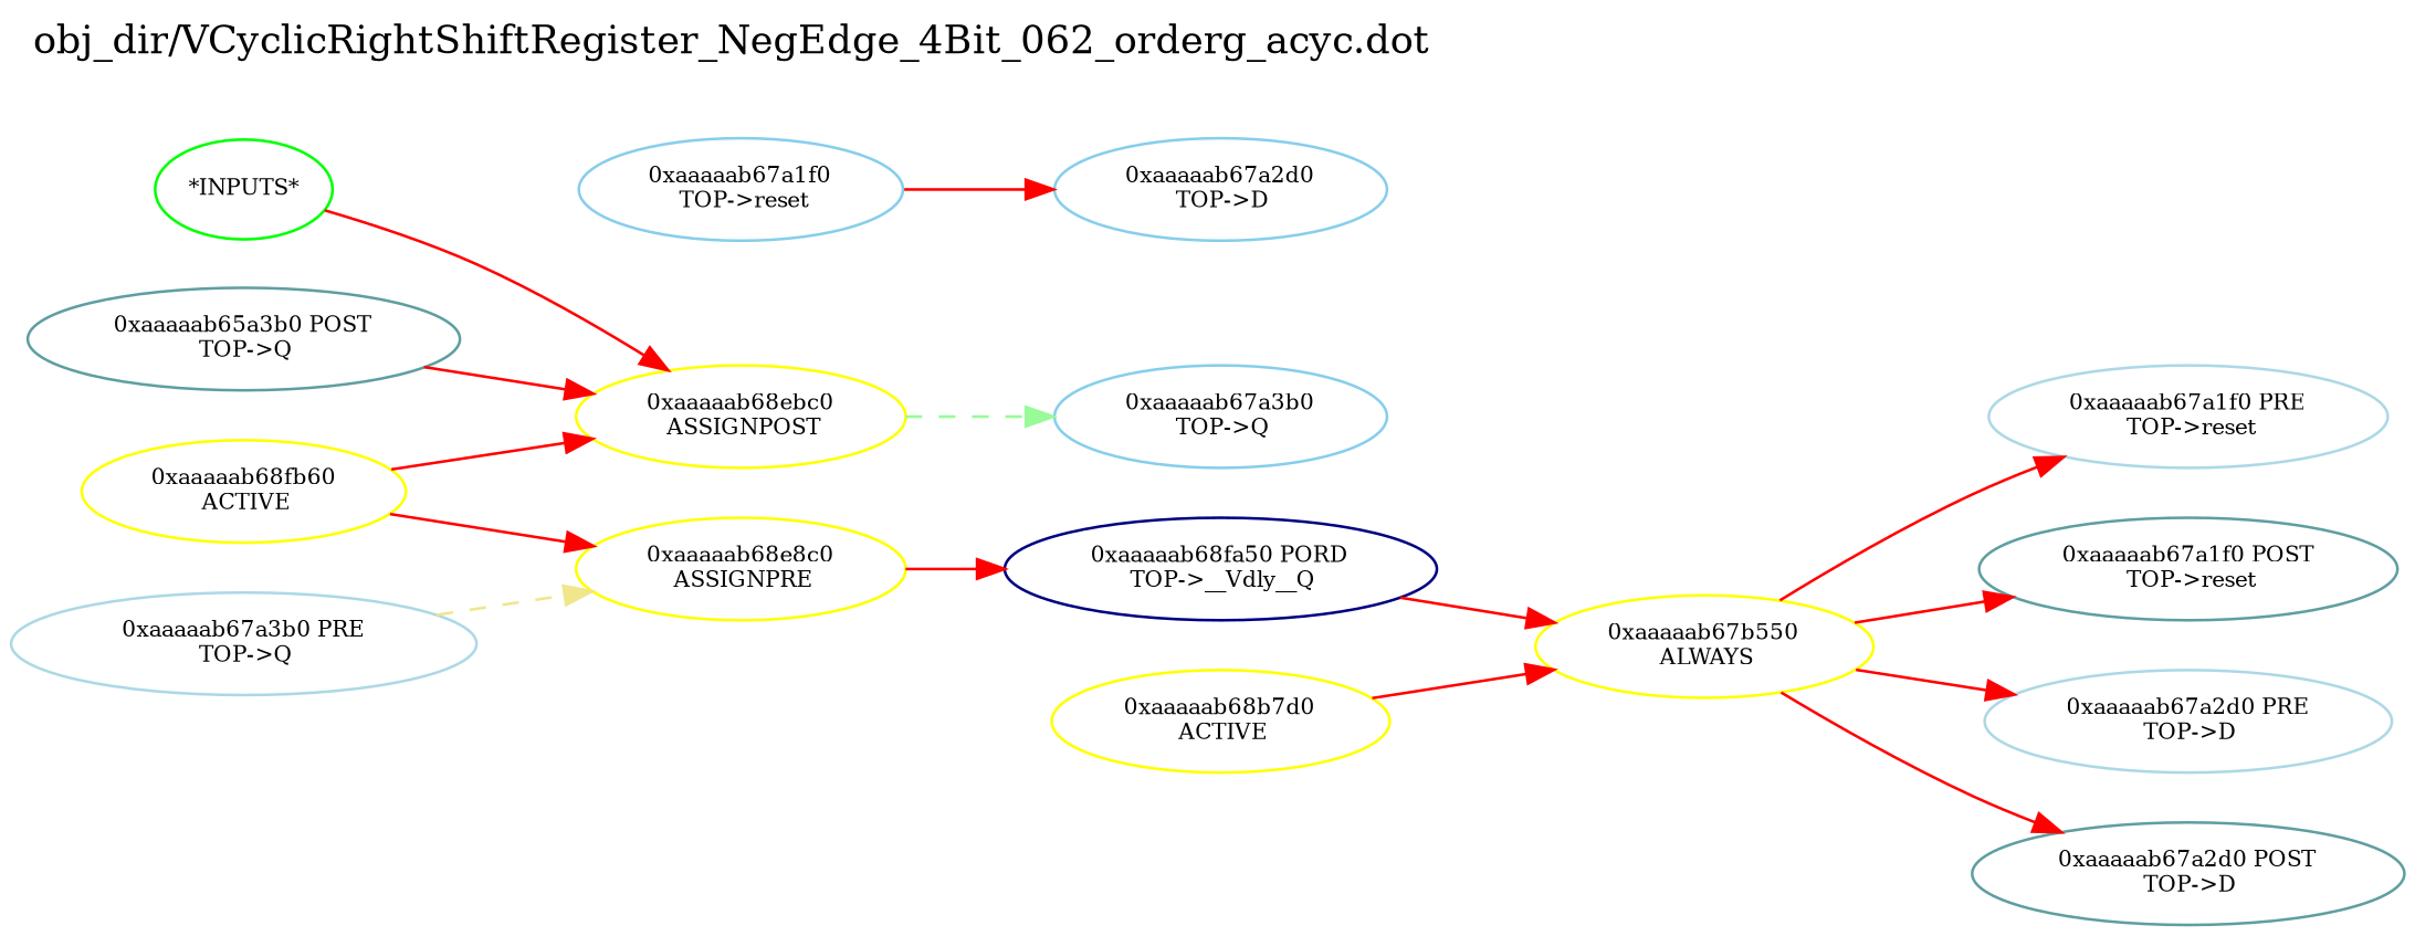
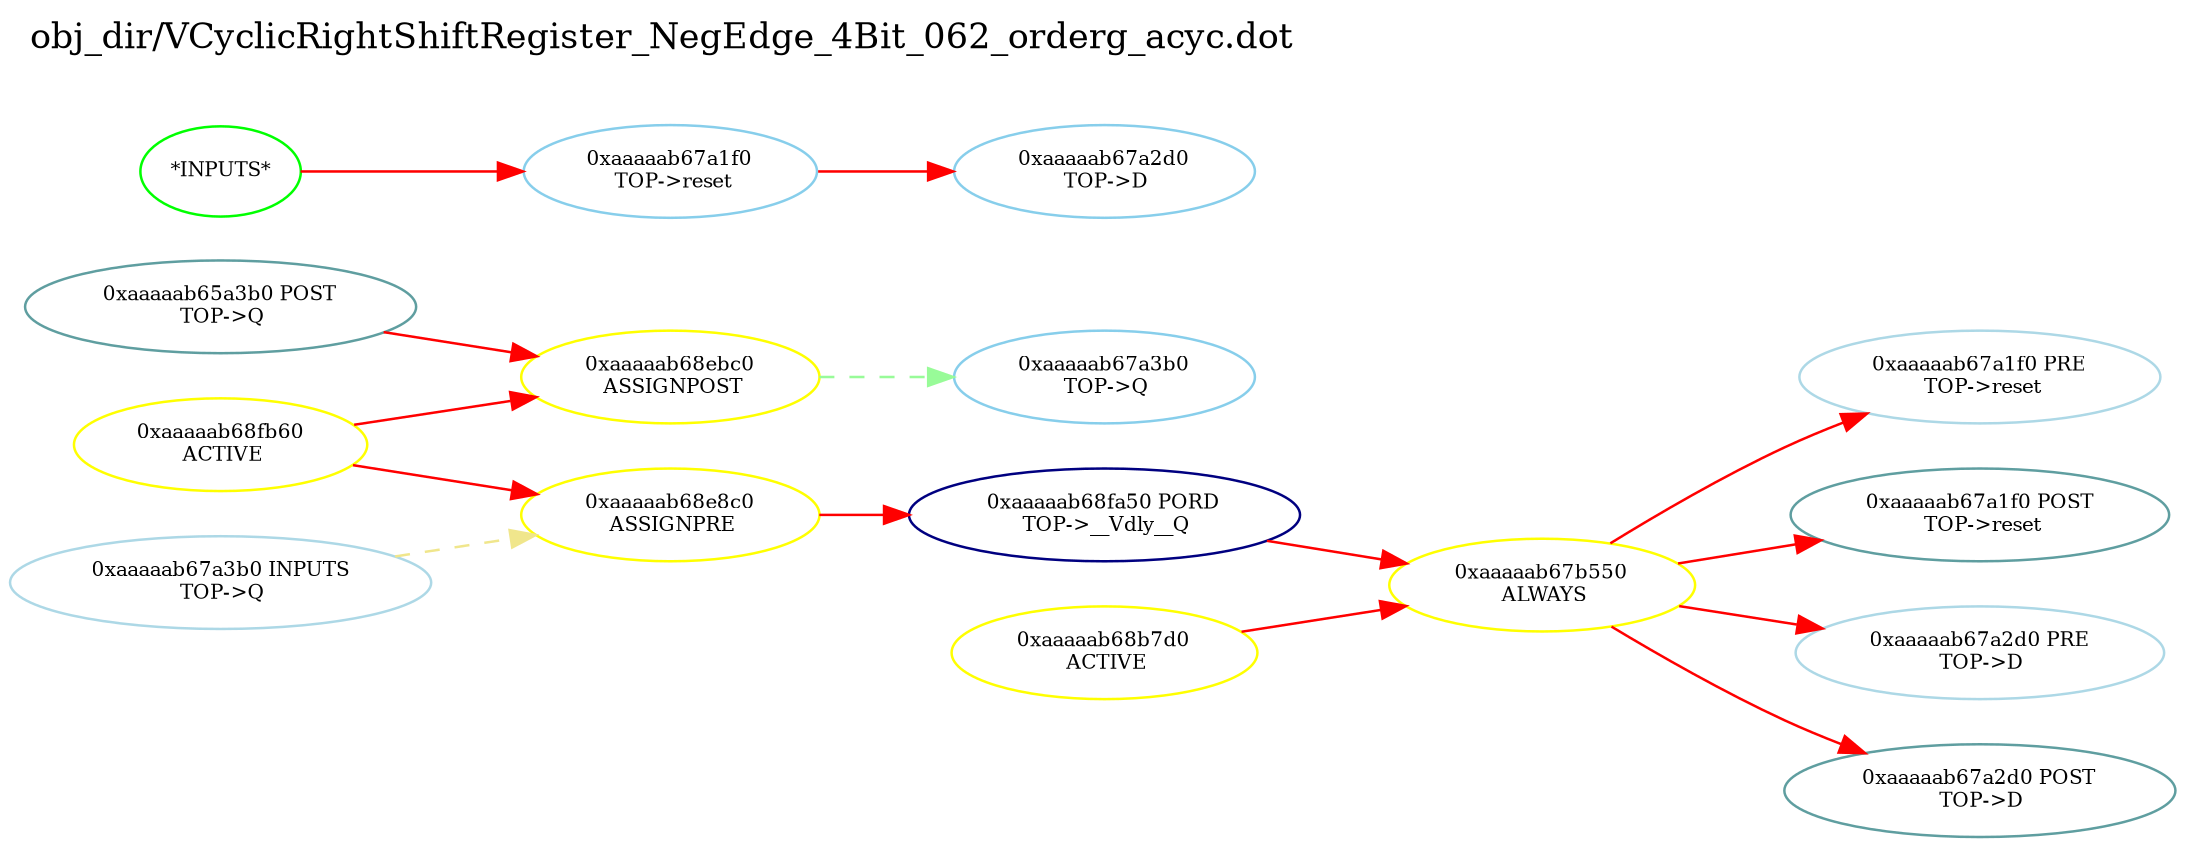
  digraph {
    label="obj_dir/VCyclicRightShiftRegister_NegEdge_4Bit_062_orderg_acyc.dot"
    labeljust=l
    labelloc=t
    rankdir=LR
    node [color=yellow fontsize=8]
    edge [color=red fontsize=8 weight=32]
    n1 [color=green label="*INPUTS*"]
    n2 [color=skyblue label="0xaaaaab67a1f0\n TOP->reset"]
    n3 [color=skyblue label="0xaaaaab67a2d0\n TOP->D"]
    n4 [label="0xaaaaab68b7d0\n ACTIVE"]
    n5 [label="0xaaaaab67b550\n ALWAYS"]
    n6 [label="0xaaaaab68fb60\n ACTIVE"]
    n7 [label="0xaaaaab68ebc0\n ASSIGNPOST"]
    n8 [label="0xaaaaab68e8c0\n ASSIGNPRE"]
    n9 [color=lightblue label="0xaaaaab67a1f0 PRE\n TOP->reset"]
    n10 [color=CadetBlue label="0xaaaaab67a1f0 POST\n TOP->reset"]
    n11 [color=lightblue label="0xaaaaab67a2d0 PRE\n TOP->D"]
    n12 [color=CadetBlue label="0xaaaaab67a2d0 POST\n TOP->D"]
    n13 [color=NavyBlue label="0xaaaaab68fa50 PORD\n TOP->__Vdly__Q"]
    n14 [color=skyblue label="0xaaaaab67a3b0\n TOP->Q"]
-   n15 [color=lightblue label="0xaaaaab67a3b0 PRE\n TOP->Q"]
+   n15 [color=lightblue label="0xaaaaab67a3b0 INPUTS\n TOP->Q"]
    n16 [color=CadetBlue label="0xaaaaab65a3b0 POST\n TOP->Q"]
-   n1 -> n7 [weight=1]
+   n1 -> n2 [weight=1]
    n2 -> n3 [weight=1]
    n4 -> n5
    n5 -> n9
    n5 -> n10 [weight=2]
    n5 -> n11
    n5 -> n12 [weight=2]
    n6 -> n7
    n6 -> n8
    n7 -> n14 [color=PaleGreen style=dashed weight=1]
    n8 -> n13
    n13 -> n5
    n15 -> n8 [color=khaki style=dashed weight=3]
    n16 -> n7 [weight=2]
  }
